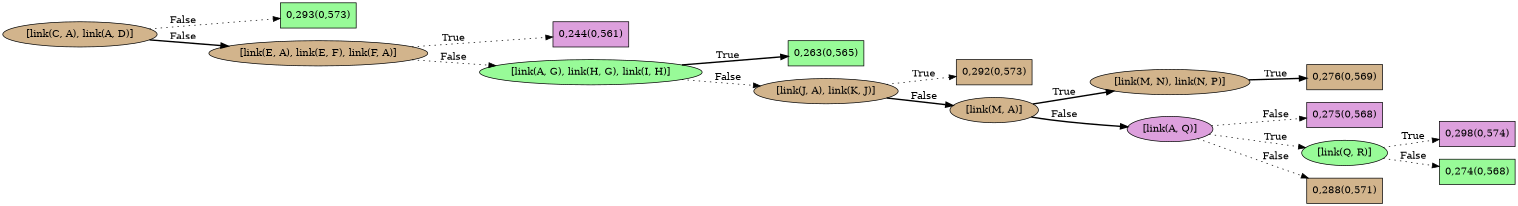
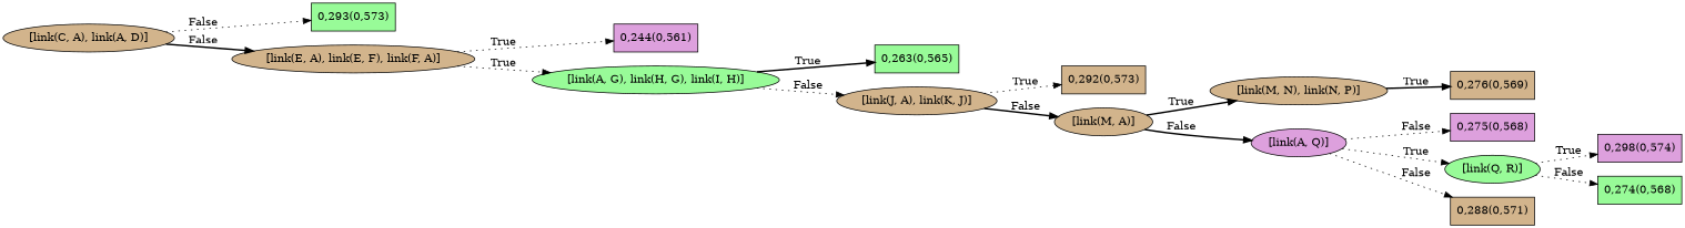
  digraph {
    rankdir=LR
    node [fillcolor=tan style=filled shape=box]
    edge [style=dotted]
    n1 [label="[link(C, A), link(A, D)]" shape=""]
    n2 [fillcolor=palegreen label="0,293(0,573)"]
    n3 [label="[link(E, A), link(E, F), link(F, A)]" shape=""]
    n4 [fillcolor=plum label="0,244(0,561)"]
    n5 [fillcolor=palegreen label="[link(A, G), link(H, G), link(I, H)]" shape=""]
    n6 [fillcolor=palegreen label="0,263(0,565)"]
    n7 [label="[link(J, A), link(K, J)]" shape=""]
    n8 [label="0,292(0,573)"]
    n9 [label="[link(M, A)]" shape=""]
    n10 [label="[link(M, N), link(N, P)]" shape=""]
    n11 [fillcolor=plum label="[link(A, Q)]" shape=""]
    n12 [label="0,276(0,569)"]
    n13 [fillcolor=plum label="0,275(0,568)"]
    n14 [fillcolor=palegreen label="[link(Q, R)]" shape=""]
    n15 [label="0,288(0,571)"]
    n16 [fillcolor=plum label="0,298(0,574)"]
    n17 [fillcolor=palegreen label="0,274(0,568)"]
    n1 -> n2 [label=False]
    n1 -> n3 [label=False style=bold]
    n3 -> n4 [label=True]
-   n3 -> n5 [label=False]
+   n3 -> n5 [label=True]
    n5 -> n6 [label=True style=bold]
    n5 -> n7 [label=False]
    n7 -> n8 [label=True]
    n7 -> n9 [label=False style=bold]
    n9 -> n10 [label=True style=bold]
    n9 -> n11 [label=False style=bold]
    n10 -> n12 [label=True style=bold]
    n11 -> n13 [label=False]
    n11 -> n14 [label=True]
    n11 -> n15 [label=False]
    n14 -> n16 [label=True]
    n14 -> n17 [label=False]
  }
